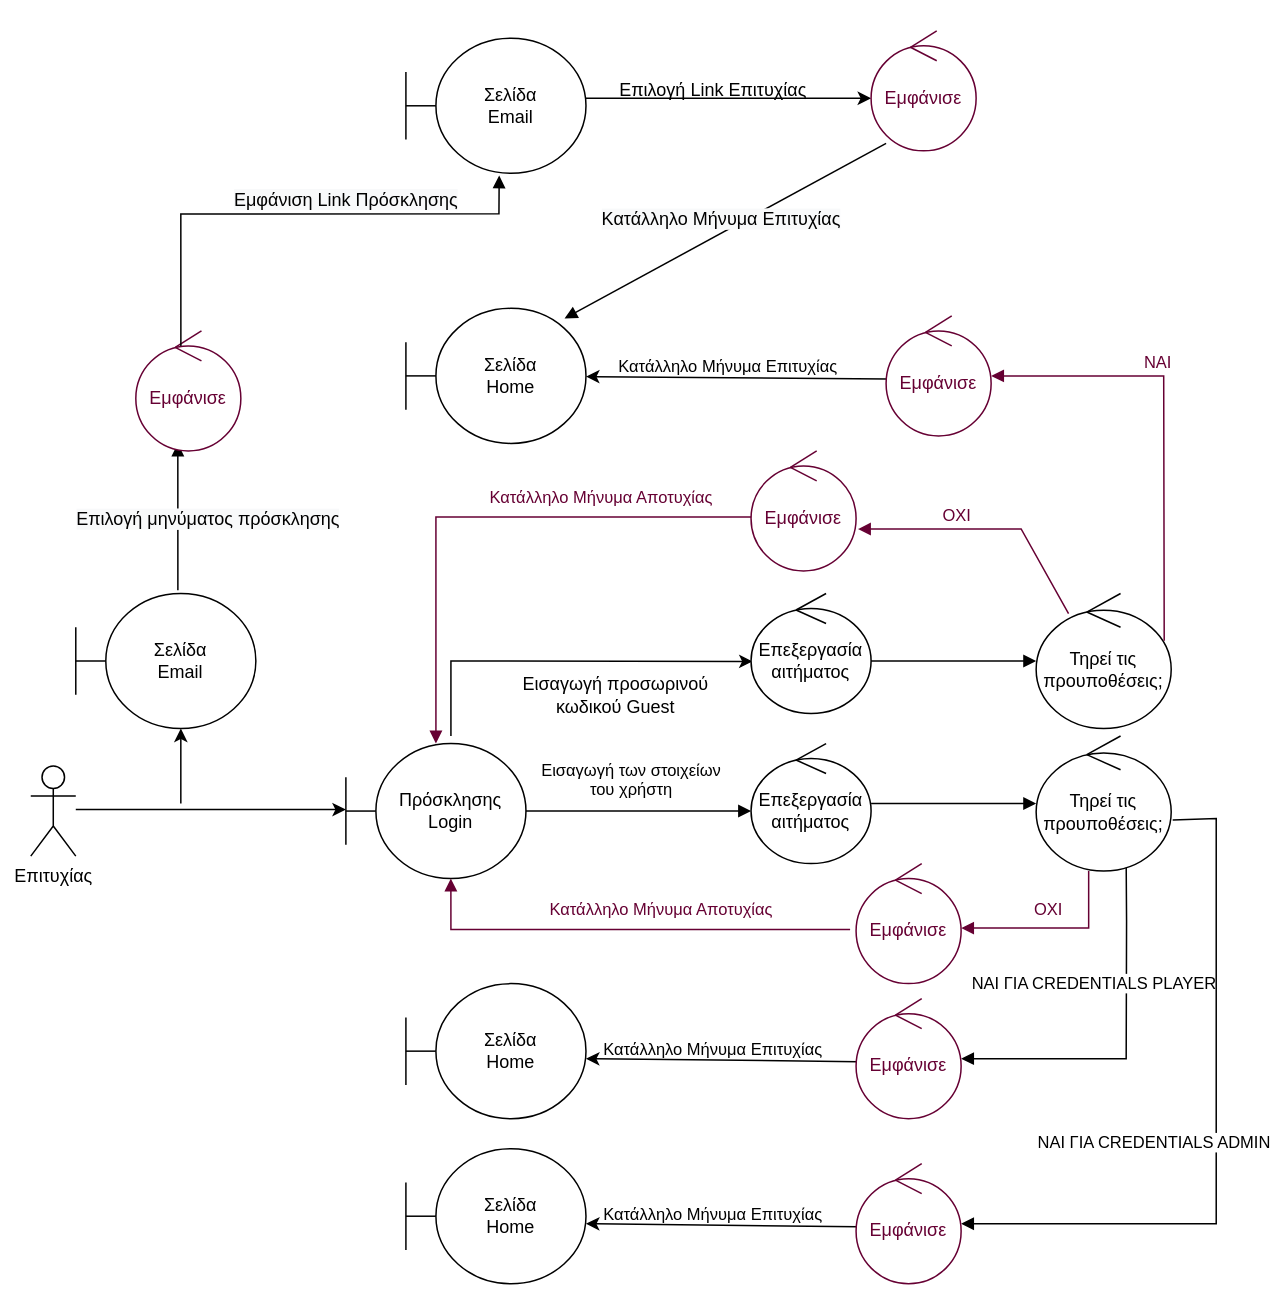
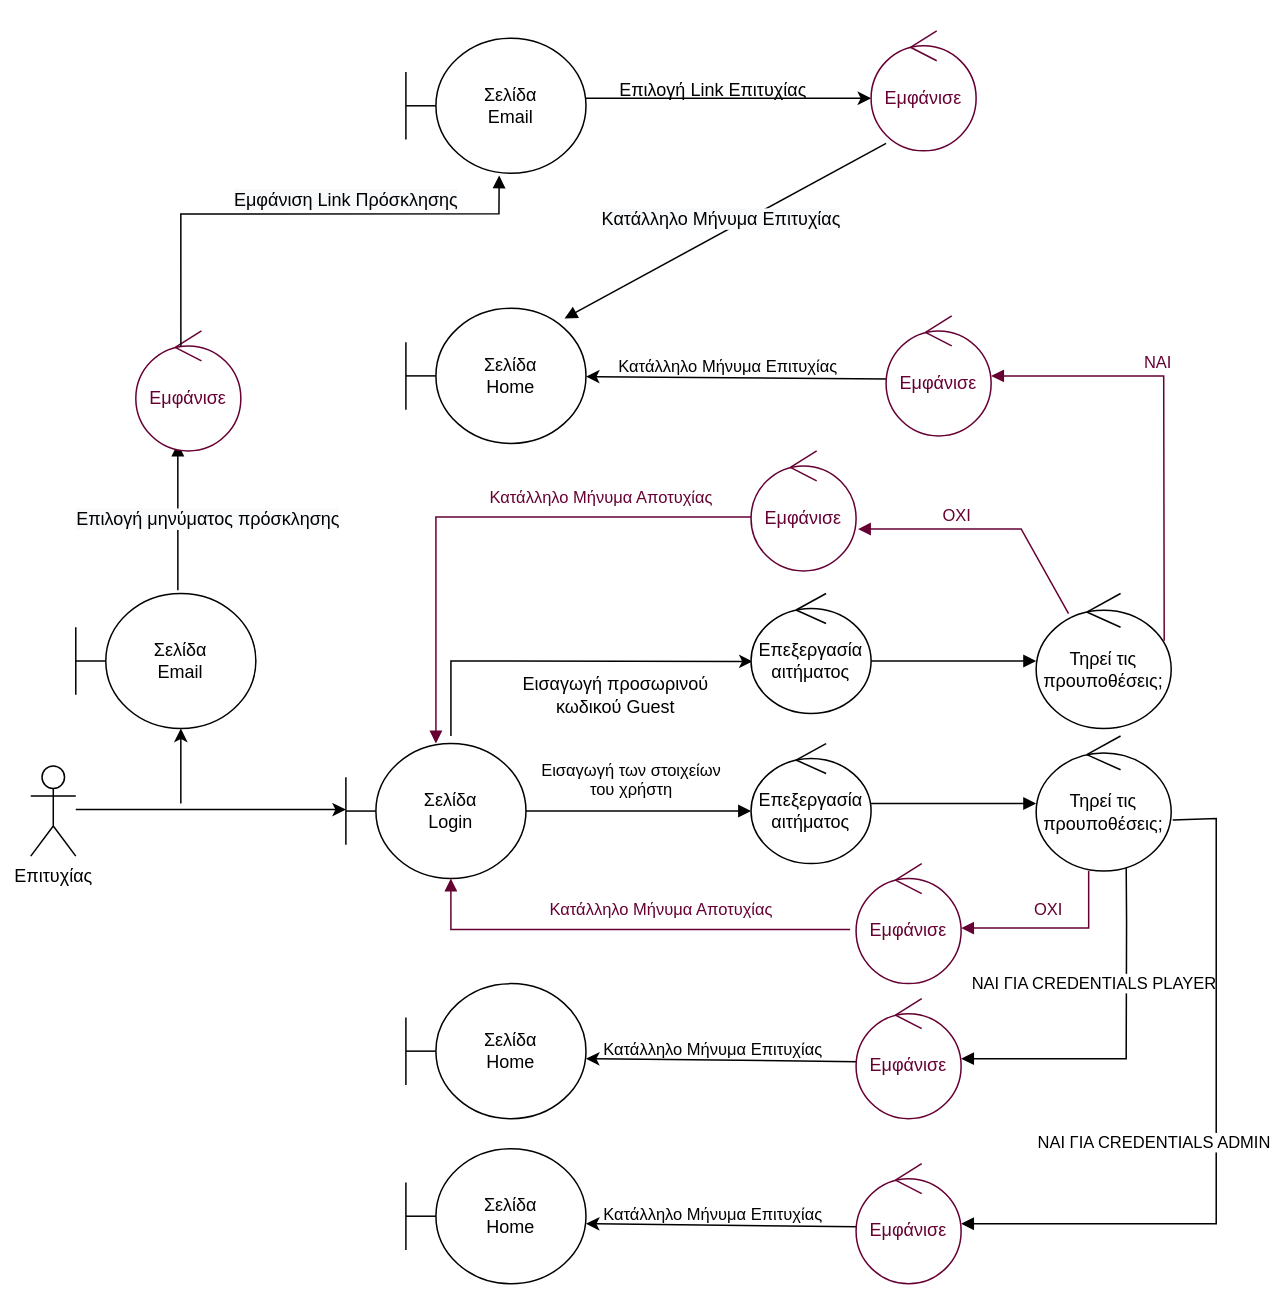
  <mxCell id="0" />
  <mxCell id="1" parent="0" />
  <mxCell id="2" value="" style="endArrow=classic;html=1;rounded=0;" edge="1" parent="1"><mxGeometry width="50" height="50" relative="1" as="geometry"><mxPoint x="50" y="539" as="sourcePoint" /><mxPoint x="230" y="539" as="targetPoint" /></mxGeometry></mxCell>
  <mxCell id="3" value="Επιτυχίας" style="shape=umlActor;verticalLabelPosition=bottom;verticalAlign=top;html=1;" vertex="1" parent="1"><mxGeometry x="20" y="510" width="30" height="60" as="geometry" /></mxCell>
- <mxCell id="4" value="Πρόσκλησης&lt;br&gt;Login" style="shape=umlBoundary;whiteSpace=wrap;html=1;" vertex="1" parent="1"><mxGeometry x="230" y="495" width="120" height="90" as="geometry" /></mxCell>
+ <mxCell id="4" value="Σελίδα&lt;br&gt;Login" style="shape=umlBoundary;whiteSpace=wrap;html=1;" vertex="1" parent="1"><mxGeometry x="230" y="495" width="120" height="90" as="geometry" /></mxCell>
  <mxCell id="5" value="Εισαγωγή των στοιχείων &lt;br&gt;του χρήστη" style="html=1;verticalAlign=bottom;endArrow=block;rounded=0;" edge="1" parent="1" source="4"><mxGeometry x="-0.067" y="5" width="80" relative="1" as="geometry"><mxPoint x="520" y="539.5" as="sourcePoint" /><mxPoint x="500" y="540" as="targetPoint" /><mxPoint as="offset" /><Array as="points" /></mxGeometry></mxCell>
  <mxCell id="6" value="Επεξεργασία αιτήματος&lt;br&gt;" style="ellipse;shape=umlControl;whiteSpace=wrap;html=1;" vertex="1" parent="1"><mxGeometry x="500" y="495" width="80" height="80" as="geometry" /></mxCell>
  <mxCell id="7" value="" style="endArrow=classic;html=1;rounded=0;fontFamily=Helvetica;fontSize=12;fontColor=default;exitX=0.014;exitY=0.525;exitDx=0;exitDy=0;startArrow=none;exitPerimeter=0;" edge="1" parent="1" source="15"><mxGeometry width="50" height="50" relative="1" as="geometry"><mxPoint x="449.09" y="946.44" as="sourcePoint" /><mxPoint x="390" y="705" as="targetPoint" /><Array as="points" /></mxGeometry></mxCell>
  <mxCell id="8" value="&lt;font style=&quot;font-size: 11px&quot;&gt;Κατάλληλο Μήνυμα Επιτυχίας&lt;/font&gt;" style="text;whiteSpace=wrap;html=1;fontSize=12;fontFamily=Helvetica;fontColor=default;" vertex="1" parent="1"><mxGeometry x="400" y="685" width="170" height="20" as="geometry" /></mxCell>
  <mxCell id="9" style="edgeStyle=orthogonalEdgeStyle;rounded=0;orthogonalLoop=1;jettySize=auto;html=1;exitX=0.5;exitY=1;exitDx=0;exitDy=0;" edge="1" parent="1" source="8" target="8"><mxGeometry relative="1" as="geometry" /></mxCell>
  <mxCell id="10" value="" style="html=1;verticalAlign=bottom;endArrow=block;rounded=0;" edge="1" parent="1" target="17"><mxGeometry x="-0.143" y="-19" width="80" relative="1" as="geometry"><mxPoint x="580" y="535" as="sourcePoint" /><mxPoint x="680" y="535" as="targetPoint" /><mxPoint as="offset" /><Array as="points"><mxPoint x="580" y="535" /></Array></mxGeometry></mxCell>
  <mxCell id="11" value="Εμφάνισε" style="ellipse;shape=umlControl;whiteSpace=wrap;html=1;fontColor=#660033;strokeColor=#660033;" vertex="1" parent="1"><mxGeometry x="570" y="575" width="70" height="80" as="geometry" /></mxCell>
  <mxCell id="12" value="ΟΧΙ" style="html=1;verticalAlign=bottom;endArrow=block;rounded=0;strokeColor=#660033;fontColor=#660033;" edge="1" parent="1"><mxGeometry x="0.062" y="-3" width="80" relative="1" as="geometry"><mxPoint x="725" y="580" as="sourcePoint" /><mxPoint x="640" y="618" as="targetPoint" /><mxPoint as="offset" /><Array as="points"><mxPoint x="725" y="618" /></Array></mxGeometry></mxCell>
  <mxCell id="13" value="Κατάλληλο Μήνυμα Αποτυχίας" style="html=1;verticalAlign=bottom;endArrow=block;rounded=0;strokeColor=#660033;fontColor=#660033;exitX=-0.057;exitY=0.55;exitDx=0;exitDy=0;exitPerimeter=0;entryX=0.583;entryY=1;entryDx=0;entryDy=0;entryPerimeter=0;" edge="1" parent="1" source="11" target="4"><mxGeometry x="-0.16" y="-4" width="80" relative="1" as="geometry"><mxPoint x="510" y="625" as="sourcePoint" /><mxPoint x="300" y="619" as="targetPoint" /><Array as="points"><mxPoint x="490" y="619" /><mxPoint x="300" y="619" /></Array><mxPoint as="offset" /></mxGeometry></mxCell>
  <mxCell id="14" value="ΝΑΙ ΓΙΑ CREDENTIALS PLAYER&amp;nbsp;" style="html=1;verticalAlign=bottom;endArrow=block;rounded=0;exitX=0.175;exitY=0.905;exitDx=0;exitDy=0;exitPerimeter=0;entryX=1;entryY=0.5;entryDx=0;entryDy=0;entryPerimeter=0;" edge="1" parent="1" target="15"><mxGeometry x="-0.249" y="-20" width="80" relative="1" as="geometry"><mxPoint x="750" y="575" as="sourcePoint" /><mxPoint x="864.25" y="688.55" as="targetPoint" /><Array as="points"><mxPoint x="750.25" y="613.55" /><mxPoint x="750" y="705" /></Array><mxPoint y="-1" as="offset" /></mxGeometry></mxCell>
  <mxCell id="15" value="Εμφάνισε" style="ellipse;shape=umlControl;whiteSpace=wrap;html=1;fontColor=#660033;strokeColor=#660033;" vertex="1" parent="1"><mxGeometry x="570" y="665" width="70" height="80" as="geometry" /></mxCell>
  <mxCell id="16" value="Σελίδα&lt;br&gt;Home" style="shape=umlBoundary;whiteSpace=wrap;html=1;" vertex="1" parent="1"><mxGeometry x="270" y="655" width="120" height="90" as="geometry" /></mxCell>
  <mxCell id="17" value="Τηρεί τις προυποθέσεις;&lt;br&gt;" style="ellipse;shape=umlControl;whiteSpace=wrap;html=1;rotation=0;" vertex="1" parent="1"><mxGeometry x="690" y="490" width="90" height="90" as="geometry" /></mxCell>
  <mxCell id="18" value="ΝΑΙ ΓΙΑ CREDENTIALS ADMIN&amp;nbsp;" style="html=1;verticalAlign=bottom;endArrow=block;rounded=0;exitX=1.011;exitY=0.621;exitDx=0;exitDy=0;exitPerimeter=0;" edge="1" parent="1" source="17" target="22"><mxGeometry x="0.082" y="-40" width="80" relative="1" as="geometry"><mxPoint x="820" y="545" as="sourcePoint" /><mxPoint x="640" y="825" as="targetPoint" /><Array as="points"><mxPoint x="810" y="545" /><mxPoint x="810" y="675" /><mxPoint x="810" y="815" /></Array><mxPoint as="offset" /></mxGeometry></mxCell>
  <mxCell id="19" value="" style="endArrow=classic;html=1;rounded=0;fontFamily=Helvetica;fontSize=12;fontColor=default;exitX=0.014;exitY=0.525;exitDx=0;exitDy=0;startArrow=none;exitPerimeter=0;" edge="1" parent="1" source="22"><mxGeometry width="50" height="50" relative="1" as="geometry"><mxPoint x="449.09" y="1056.44" as="sourcePoint" /><mxPoint x="390" y="815" as="targetPoint" /><Array as="points" /></mxGeometry></mxCell>
  <mxCell id="20" value="&lt;font style=&quot;font-size: 11px&quot;&gt;Κατάλληλο Μήνυμα Επιτυχίας&lt;/font&gt;" style="text;whiteSpace=wrap;html=1;fontSize=12;fontFamily=Helvetica;fontColor=default;" vertex="1" parent="1"><mxGeometry x="400" y="795" width="170" height="20" as="geometry" /></mxCell>
  <mxCell id="21" style="edgeStyle=orthogonalEdgeStyle;rounded=0;orthogonalLoop=1;jettySize=auto;html=1;exitX=0.5;exitY=1;exitDx=0;exitDy=0;" edge="1" parent="1" source="20" target="20"><mxGeometry relative="1" as="geometry" /></mxCell>
  <mxCell id="22" value="Εμφάνισε" style="ellipse;shape=umlControl;whiteSpace=wrap;html=1;fontColor=#660033;strokeColor=#660033;" vertex="1" parent="1"><mxGeometry x="570" y="775" width="70" height="80" as="geometry" /></mxCell>
  <mxCell id="23" value="Σελίδα&lt;br&gt;Home" style="shape=umlBoundary;whiteSpace=wrap;html=1;" vertex="1" parent="1"><mxGeometry x="270" y="765" width="120" height="90" as="geometry" /></mxCell>
  <mxCell id="24" value="" style="endArrow=classic;html=1;rounded=0;entryX=0.013;entryY=0.566;entryDx=0;entryDy=0;entryPerimeter=0;" edge="1" parent="1" target="26"><mxGeometry width="50" height="50" relative="1" as="geometry"><mxPoint x="300" y="490" as="sourcePoint" /><mxPoint x="300" y="408" as="targetPoint" /><Array as="points"><mxPoint x="300" y="440" /></Array></mxGeometry></mxCell>
  <mxCell id="25" value="Εισαγωγή προσωρινού κωδικού Guest" style="text;html=1;strokeColor=none;fillColor=none;align=center;verticalAlign=middle;whiteSpace=wrap;rounded=0;" vertex="1" parent="1"><mxGeometry x="335" y="445" width="150" height="35" as="geometry" /></mxCell>
  <mxCell id="26" value="Επεξεργασία αιτήματος&lt;br&gt;" style="ellipse;shape=umlControl;whiteSpace=wrap;html=1;" vertex="1" parent="1"><mxGeometry x="500" y="395" width="80" height="80" as="geometry" /></mxCell>
  <mxCell id="27" value="" style="html=1;verticalAlign=bottom;endArrow=block;rounded=0;" edge="1" parent="1" target="29"><mxGeometry x="-0.143" y="-19" width="80" relative="1" as="geometry"><mxPoint x="580" y="440" as="sourcePoint" /><mxPoint x="680" y="440" as="targetPoint" /><mxPoint as="offset" /><Array as="points"><mxPoint x="580" y="440" /></Array></mxGeometry></mxCell>
  <mxCell id="28" value="Κατάλληλο Μήνυμα Αποτυχίας" style="html=1;verticalAlign=bottom;endArrow=block;rounded=0;strokeColor=#660033;fontColor=#660033;exitX=-0.057;exitY=0.55;exitDx=0;exitDy=0;exitPerimeter=0;" edge="1" parent="1" target="4"><mxGeometry x="-0.426" y="-4" width="80" relative="1" as="geometry"><mxPoint x="505" y="344" as="sourcePoint" /><mxPoint x="238.95" y="310" as="targetPoint" /><Array as="points"><mxPoint x="428.99" y="344" /><mxPoint x="290" y="344" /></Array><mxPoint as="offset" /></mxGeometry></mxCell>
  <mxCell id="29" value="Τηρεί τις προυποθέσεις;&lt;br&gt;" style="ellipse;shape=umlControl;whiteSpace=wrap;html=1;rotation=0;" vertex="1" parent="1"><mxGeometry x="690" y="395" width="90" height="90" as="geometry" /></mxCell>
  <mxCell id="30" value="ΟΧΙ" style="html=1;verticalAlign=bottom;endArrow=block;rounded=0;strokeColor=#660033;fontColor=#660033;exitX=0.24;exitY=0.15;exitDx=0;exitDy=0;exitPerimeter=0;entryX=1.018;entryY=0.651;entryDx=0;entryDy=0;entryPerimeter=0;" edge="1" parent="1" source="29" target="31"><mxGeometry x="0.243" width="80" relative="1" as="geometry"><mxPoint x="650" y="270" as="sourcePoint" /><mxPoint x="565" y="308" as="targetPoint" /><mxPoint as="offset" /><Array as="points"><mxPoint x="680" y="352" /></Array></mxGeometry></mxCell>
  <mxCell id="31" value="Εμφάνισε" style="ellipse;shape=umlControl;whiteSpace=wrap;html=1;fontColor=#660033;strokeColor=#660033;" vertex="1" parent="1"><mxGeometry x="500" y="300" width="70" height="80" as="geometry" /></mxCell>
  <mxCell id="32" value="ΝΑΙ" style="html=1;verticalAlign=bottom;endArrow=block;rounded=0;strokeColor=#660033;fontColor=#660033;exitX=0.24;exitY=0.15;exitDx=0;exitDy=0;exitPerimeter=0;" edge="1" parent="1"><mxGeometry x="0.243" width="80" relative="1" as="geometry"><mxPoint x="775.34" y="426.5" as="sourcePoint" /><mxPoint x="660" y="250" as="targetPoint" /><mxPoint as="offset" /><Array as="points"><mxPoint x="775" y="250" /></Array></mxGeometry></mxCell>
  <mxCell id="33" value="" style="endArrow=classic;html=1;rounded=0;fontFamily=Helvetica;fontSize=12;fontColor=default;exitX=0.014;exitY=0.525;exitDx=0;exitDy=0;startArrow=none;exitPerimeter=0;" edge="1" parent="1" source="36" target="37"><mxGeometry width="50" height="50" relative="1" as="geometry"><mxPoint x="389.09" y="491.44" as="sourcePoint" /><mxPoint x="330" y="250" as="targetPoint" /><Array as="points" /></mxGeometry></mxCell>
  <mxCell id="34" value="&lt;font style=&quot;font-size: 11px&quot;&gt;Κατάλληλο Μήνυμα Επιτυχίας&lt;/font&gt;" style="text;whiteSpace=wrap;html=1;fontSize=12;fontFamily=Helvetica;fontColor=default;" vertex="1" parent="1"><mxGeometry x="410" y="230" width="170" height="20" as="geometry" /></mxCell>
  <mxCell id="35" style="edgeStyle=orthogonalEdgeStyle;rounded=0;orthogonalLoop=1;jettySize=auto;html=1;exitX=0.5;exitY=1;exitDx=0;exitDy=0;" edge="1" parent="1" source="34" target="34"><mxGeometry relative="1" as="geometry" /></mxCell>
  <mxCell id="36" value="Εμφάνισε" style="ellipse;shape=umlControl;whiteSpace=wrap;html=1;fontColor=#660033;strokeColor=#660033;" vertex="1" parent="1"><mxGeometry x="590" y="210" width="70" height="80" as="geometry" /></mxCell>
  <mxCell id="37" value="Σελίδα&lt;br&gt;Home" style="shape=umlBoundary;whiteSpace=wrap;html=1;" vertex="1" parent="1"><mxGeometry x="270" y="205" width="120" height="90" as="geometry" /></mxCell>
  <mxCell id="38" value="Σελίδα&lt;br&gt;Email" style="shape=umlBoundary;whiteSpace=wrap;html=1;" vertex="1" parent="1"><mxGeometry x="50" y="395" width="120" height="90" as="geometry" /></mxCell>
  <mxCell id="39" value="" style="endArrow=classic;html=1;rounded=0;" edge="1" parent="1"><mxGeometry width="50" height="50" relative="1" as="geometry"><mxPoint x="120" y="535" as="sourcePoint" /><mxPoint x="120" y="485" as="targetPoint" /></mxGeometry></mxCell>
  <mxCell id="40" value="&lt;span style=&quot;font-size: 12px ; background-color: rgb(248 , 249 , 250)&quot;&gt;Eπιλογή μηνύματος πρόσκλησης&lt;/span&gt;" style="html=1;verticalAlign=bottom;endArrow=block;rounded=0;exitX=0.567;exitY=-0.023;exitDx=0;exitDy=0;exitPerimeter=0;entryX=0.4;entryY=0.938;entryDx=0;entryDy=0;entryPerimeter=0;" edge="1" parent="1" source="38" target="41"><mxGeometry x="-0.249" y="-20" width="80" relative="1" as="geometry"><mxPoint x="120" y="385" as="sourcePoint" /><mxPoint x="118" y="305" as="targetPoint" /><Array as="points"><mxPoint x="118" y="305" /></Array><mxPoint y="-1" as="offset" /></mxGeometry></mxCell>
  <mxCell id="41" value="Εμφάνισε" style="ellipse;shape=umlControl;whiteSpace=wrap;html=1;fontColor=#660033;strokeColor=#660033;" vertex="1" parent="1"><mxGeometry x="90" y="220" width="70" height="80" as="geometry" /></mxCell>
  <mxCell id="42" value="&lt;span style=&quot;font-size: 12px ; background-color: rgb(248 , 249 , 250)&quot;&gt;Εμφάνιση Link Πρόσκλησης&lt;/span&gt;" style="html=1;verticalAlign=bottom;endArrow=block;rounded=0;exitX=0.567;exitY=-0.023;exitDx=0;exitDy=0;exitPerimeter=0;entryX=0.518;entryY=1.016;entryDx=0;entryDy=0;entryPerimeter=0;" edge="1" parent="1" target="43"><mxGeometry x="0.216" width="80" relative="1" as="geometry"><mxPoint x="120.04" y="230" as="sourcePoint" /><mxPoint x="330" y="142" as="targetPoint" /><Array as="points"><mxPoint x="120" y="142.07" /><mxPoint x="332" y="142" /></Array><mxPoint as="offset" /></mxGeometry></mxCell>
  <mxCell id="43" value="Σελίδα&lt;br&gt;Email" style="shape=umlBoundary;whiteSpace=wrap;html=1;" vertex="1" parent="1"><mxGeometry x="270" y="25" width="120" height="90" as="geometry" /></mxCell>
  <mxCell id="44" value="Επιλογή Link Επιτυχίας" style="text;html=1;strokeColor=none;fillColor=none;align=center;verticalAlign=middle;whiteSpace=wrap;rounded=0;" vertex="1" parent="1"><mxGeometry x="390" y="45" width="170" height="30" as="geometry" /></mxCell>
  <mxCell id="45" value="" style="endArrow=classic;html=1;rounded=0;exitX=1;exitY=0.444;exitDx=0;exitDy=0;exitPerimeter=0;" edge="1" parent="1" source="43"><mxGeometry width="50" height="50" relative="1" as="geometry"><mxPoint x="720" y="295" as="sourcePoint" /><mxPoint x="580" y="65" as="targetPoint" /></mxGeometry></mxCell>
  <mxCell id="46" style="edgeStyle=orthogonalEdgeStyle;rounded=0;orthogonalLoop=1;jettySize=auto;html=1;exitX=0.5;exitY=1;exitDx=0;exitDy=0;" edge="1" parent="1"><mxGeometry relative="1" as="geometry"><mxPoint x="505" y="165" as="sourcePoint" /><mxPoint x="505" y="165" as="targetPoint" /></mxGeometry></mxCell>
  <mxCell id="47" value="Εμφάνισε" style="ellipse;shape=umlControl;whiteSpace=wrap;html=1;fontColor=#660033;strokeColor=#660033;" vertex="1" parent="1"><mxGeometry x="580" y="20" width="70" height="80" as="geometry" /></mxCell>
  <mxCell id="48" value="&lt;span style=&quot;font-size: 12px ; background-color: rgb(248 , 249 , 250)&quot;&gt;Κατάλληλο Μήνυμα Επιτυχίας&lt;/span&gt;" style="html=1;verticalAlign=bottom;endArrow=block;rounded=0;exitX=0.143;exitY=0.938;exitDx=0;exitDy=0;exitPerimeter=0;entryX=0.881;entryY=0.075;entryDx=0;entryDy=0;entryPerimeter=0;" edge="1" parent="1" source="47" target="37"><mxGeometry x="0.027" width="80" relative="1" as="geometry"><mxPoint x="520.04" y="192.89" as="sourcePoint" /><mxPoint x="380" y="125" as="targetPoint" /><Array as="points" /><mxPoint as="offset" /></mxGeometry></mxCell>
